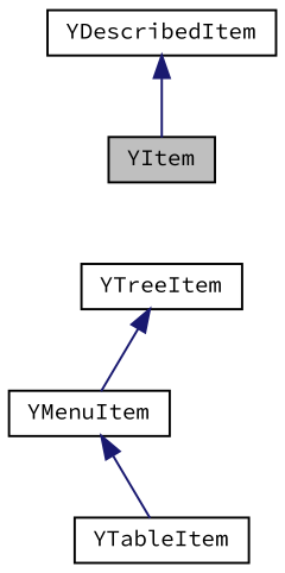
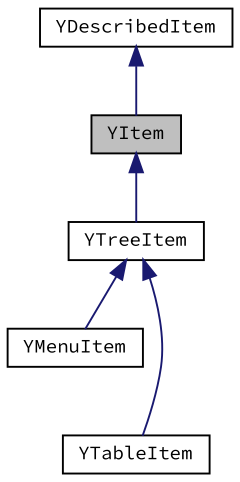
  digraph {
    fontname="Source Code Pro"
    node [color=black fillcolor=white fontname="Source Code Pro" fontsize=10 shape=record style=filled]
    edge [color=midnightblue dir=back fontname="Source Code Pro" fontsize=10 labelfontname=Helvetica labelfontsize=10 style=solid]
    n1 [fillcolor=grey75 fontcolor=black height=0.2 label=YItem width=0.4]
    n2 [height=0.2 label=YTreeItem width=0.4]
    n3 [height=0.2 label=YDescribedItem width=0.4]
    n4 [height=0.2 label=YMenuItem width=0.4]
    n5 [height=0.2 label=YTableItem width=0.4]
+   n1 -> n2
    n2 -> n4
-   n4 -> n5
+   n2 -> n5
    n3 -> n1
  }
